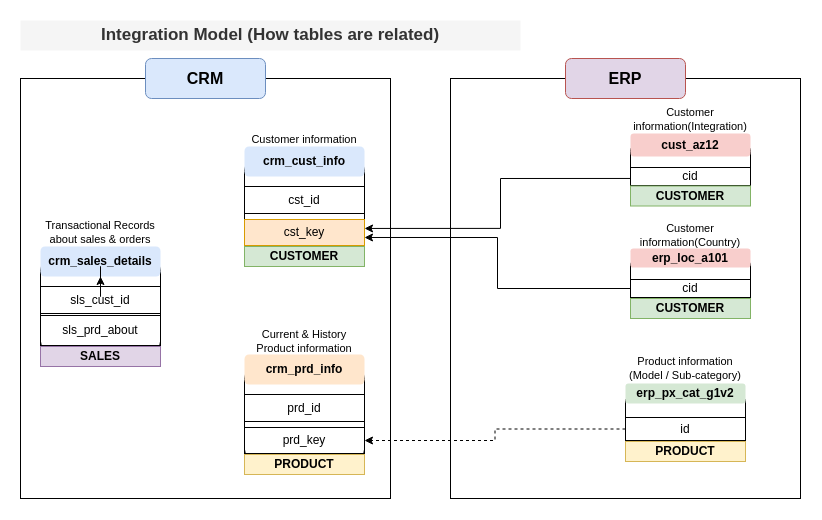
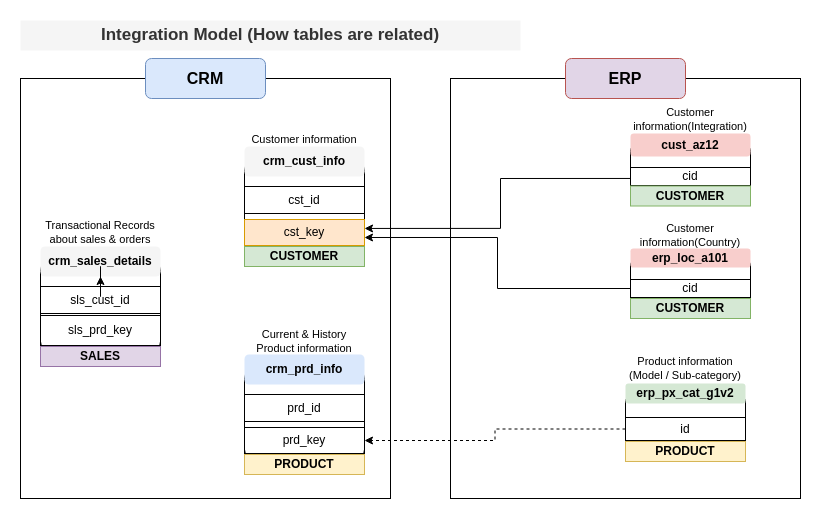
  <mxCell id="0" />
  <mxCell id="1" parent="0" />
  <mxCell id="2" value="" style="rounded=1;whiteSpace=wrap;html=1;fillColor=none;" parent="1" vertex="1"><mxGeometry x="40" y="256" width="120" height="100" as="geometry" /></mxCell>
- <mxCell id="3" value="&lt;b&gt;crm_sales_details&lt;/b&gt;" style="rounded=1;whiteSpace=wrap;html=1;fillColor=#dae8fc;strokeColor=none;" parent="1" vertex="1"><mxGeometry x="40" y="246" width="120" height="30" as="geometry" /></mxCell>
+ <mxCell id="3" value="&lt;b&gt;crm_sales_details&lt;/b&gt;" style="rounded=1;whiteSpace=wrap;html=1;fillColor=#f5f5f5;strokeColor=none;" parent="1" vertex="1"><mxGeometry x="40" y="246" width="120" height="30" as="geometry" /></mxCell>
  <mxCell id="4" value="Transactional Records about sales &amp;amp; orders" style="text;html=1;align=center;verticalAlign=middle;whiteSpace=wrap;rounded=0;fontSize=11;" parent="1" vertex="1"><mxGeometry x="40" y="217" width="120" height="30" as="geometry" /></mxCell>
  <mxCell id="5" style="edgeStyle=orthogonalEdgeStyle;rounded=0;orthogonalLoop=1;jettySize=auto;html=1;" parent="1" source="6" target="3" edge="1"><mxGeometry relative="1" as="geometry" /></mxCell>
  <mxCell id="6" value="sls_cust_id" style="text;html=1;align=center;verticalAlign=middle;whiteSpace=wrap;rounded=0;strokeColor=default;" parent="1" vertex="1"><mxGeometry x="40" y="286" width="120" height="27" as="geometry" /></mxCell>
- <mxCell id="7" value="sls_prd_about" style="text;html=1;align=center;verticalAlign=middle;whiteSpace=wrap;rounded=0;strokeColor=default;" parent="1" vertex="1"><mxGeometry x="40" y="315" width="120" height="30" as="geometry" /></mxCell>
+ <mxCell id="7" value="sls_prd_key" style="text;html=1;align=center;verticalAlign=middle;whiteSpace=wrap;rounded=0;strokeColor=default;" parent="1" vertex="1"><mxGeometry x="40" y="315" width="120" height="30" as="geometry" /></mxCell>
  <mxCell id="8" value="" style="rounded=1;whiteSpace=wrap;html=1;fillColor=none;" parent="1" vertex="1"><mxGeometry x="244" y="156" width="120" height="100" as="geometry" /></mxCell>
- <mxCell id="9" value="&lt;b&gt;crm_cust_info&lt;/b&gt;" style="rounded=1;whiteSpace=wrap;html=1;fillColor=#dae8fc;strokeColor=none;" parent="1" vertex="1"><mxGeometry x="244" y="146" width="120" height="30" as="geometry" /></mxCell>
+ <mxCell id="9" value="&lt;b&gt;crm_cust_info&lt;/b&gt;" style="rounded=1;whiteSpace=wrap;html=1;fillColor=#f5f5f5;strokeColor=none;" parent="1" vertex="1"><mxGeometry x="244" y="146" width="120" height="30" as="geometry" /></mxCell>
  <mxCell id="10" value="Customer information" style="text;html=1;align=center;verticalAlign=middle;whiteSpace=wrap;rounded=0;fontSize=11;" parent="1" vertex="1"><mxGeometry x="244" y="121" width="120" height="35" as="geometry" /></mxCell>
  <mxCell id="11" value="cst_id" style="text;html=1;align=center;verticalAlign=middle;whiteSpace=wrap;rounded=0;strokeColor=default;" parent="1" vertex="1"><mxGeometry x="244" y="186" width="120" height="27" as="geometry" /></mxCell>
  <mxCell id="12" value="cst_key" style="text;html=1;align=center;verticalAlign=middle;whiteSpace=wrap;rounded=0;strokeColor=#d79b00;fillColor=#ffe6cc;" parent="1" vertex="1"><mxGeometry x="244" y="219" width="120" height="26" as="geometry" /></mxCell>
  <mxCell id="13" value="" style="rounded=1;whiteSpace=wrap;html=1;fillColor=none;" parent="1" vertex="1"><mxGeometry x="244" y="364" width="120" height="100" as="geometry" /></mxCell>
- <mxCell id="14" value="&lt;b&gt;crm_prd_info&lt;/b&gt;" style="rounded=1;whiteSpace=wrap;html=1;fillColor=#ffe6cc;strokeColor=none;" parent="1" vertex="1"><mxGeometry x="244" y="354" width="120" height="30" as="geometry" /></mxCell>
+ <mxCell id="14" value="&lt;b&gt;crm_prd_info&lt;/b&gt;" style="rounded=1;whiteSpace=wrap;html=1;fillColor=#dae8fc;strokeColor=none;" parent="1" vertex="1"><mxGeometry x="244" y="354" width="120" height="30" as="geometry" /></mxCell>
  <mxCell id="15" value="Current &amp;amp; History Product information" style="text;html=1;align=center;verticalAlign=middle;whiteSpace=wrap;rounded=0;fontSize=11;" parent="1" vertex="1"><mxGeometry x="244" y="323" width="120" height="35" as="geometry" /></mxCell>
  <mxCell id="16" value="prd_id" style="text;html=1;align=center;verticalAlign=middle;whiteSpace=wrap;rounded=0;strokeColor=default;" parent="1" vertex="1"><mxGeometry x="244" y="394" width="120" height="27" as="geometry" /></mxCell>
  <mxCell id="17" value="prd_key" style="text;html=1;align=center;verticalAlign=middle;whiteSpace=wrap;rounded=0;strokeColor=default;" parent="1" vertex="1"><mxGeometry x="244" y="427" width="120" height="26" as="geometry" /></mxCell>
  <mxCell id="18" value="" style="rounded=1;whiteSpace=wrap;html=1;fillColor=none;" parent="1" vertex="1"><mxGeometry x="630" y="143" width="120" height="53" as="geometry" /></mxCell>
  <mxCell id="19" value="cust_az12" style="rounded=1;whiteSpace=wrap;html=1;fillColor=#f8cecc;strokeColor=none;fontStyle=1;" parent="1" vertex="1"><mxGeometry x="630" y="133" width="120" height="23" as="geometry" /></mxCell>
  <mxCell id="20" value="Customer information(Integration)" style="text;html=1;align=center;verticalAlign=middle;whiteSpace=wrap;rounded=0;fontSize=11;" parent="1" vertex="1"><mxGeometry x="630" y="101" width="120" height="35" as="geometry" /></mxCell>
  <mxCell id="21" value="cid" style="text;html=1;align=center;verticalAlign=middle;whiteSpace=wrap;rounded=0;strokeColor=default;" parent="1" vertex="1"><mxGeometry x="630" y="167" width="120" height="18" as="geometry" /></mxCell>
  <mxCell id="22" value="" style="rounded=1;whiteSpace=wrap;html=1;fillColor=none;" parent="1" vertex="1"><mxGeometry x="630" y="258" width="120" height="49" as="geometry" /></mxCell>
  <mxCell id="23" value="erp_loc_a101" style="rounded=1;whiteSpace=wrap;html=1;fillColor=#f8cecc;strokeColor=none;fontStyle=1" parent="1" vertex="1"><mxGeometry x="630" y="248" width="120" height="19" as="geometry" /></mxCell>
  <mxCell id="24" value="Customer information(Country)" style="text;html=1;align=center;verticalAlign=middle;whiteSpace=wrap;rounded=0;fontSize=11;" parent="1" vertex="1"><mxGeometry x="630" y="217" width="120" height="35" as="geometry" /></mxCell>
  <mxCell id="25" value="cid" style="text;html=1;align=center;verticalAlign=middle;whiteSpace=wrap;rounded=0;strokeColor=default;" parent="1" vertex="1"><mxGeometry x="630" y="279" width="120" height="18" as="geometry" /></mxCell>
  <mxCell id="26" value="" style="rounded=1;whiteSpace=wrap;html=1;fillColor=none;" parent="1" vertex="1"><mxGeometry x="625" y="393" width="120" height="60" as="geometry" /></mxCell>
  <mxCell id="27" value="erp_px_cat_g1v2" style="rounded=1;whiteSpace=wrap;html=1;fillColor=#d5e8d4;strokeColor=none;fontStyle=1;" parent="1" vertex="1"><mxGeometry x="625" y="383" width="120" height="20" as="geometry" /></mxCell>
  <mxCell id="28" value="Product information&lt;div&gt;(Model / Sub-category)&lt;/div&gt;" style="text;html=1;align=center;verticalAlign=middle;whiteSpace=wrap;rounded=0;fontSize=11;" parent="1" vertex="1"><mxGeometry x="620" y="350" width="130" height="35" as="geometry" /></mxCell>
  <mxCell id="29" value="id" style="text;html=1;align=center;verticalAlign=middle;whiteSpace=wrap;rounded=0;strokeColor=default;" parent="1" vertex="1"><mxGeometry x="625" y="417" width="120" height="23" as="geometry" /></mxCell>
  <mxCell id="30" style="edgeStyle=orthogonalEdgeStyle;rounded=0;orthogonalLoop=1;jettySize=auto;html=1;dashed=1;" parent="1" source="29" target="17" edge="1"><mxGeometry relative="1" as="geometry"><mxPoint x="370" y="439" as="targetPoint" /></mxGeometry></mxCell>
  <mxCell id="31" style="edgeStyle=orthogonalEdgeStyle;rounded=0;orthogonalLoop=1;jettySize=auto;html=1;entryX=1;entryY=0.692;entryDx=0;entryDy=0;entryPerimeter=0;" parent="1" source="25" target="12" edge="1"><mxGeometry relative="1" as="geometry" /></mxCell>
  <mxCell id="32" value="" style="rounded=0;whiteSpace=wrap;html=1;fillColor=none;" parent="1" vertex="1"><mxGeometry x="20" y="78" width="370" height="420" as="geometry" /></mxCell>
  <mxCell id="33" value="" style="rounded=0;whiteSpace=wrap;html=1;fillColor=none;" parent="1" vertex="1"><mxGeometry x="450" y="78" width="350" height="420" as="geometry" /></mxCell>
  <mxCell id="34" value="&lt;font style=&quot;font-size: 16px;&quot;&gt;&lt;b&gt;CRM&lt;/b&gt;&lt;/font&gt;" style="rounded=1;whiteSpace=wrap;html=1;fillColor=#dae8fc;strokeColor=#6c8ebf;" parent="1" vertex="1"><mxGeometry x="145" y="58" width="120" height="40" as="geometry" /></mxCell>
  <mxCell id="35" value="&lt;b&gt;&lt;font style=&quot;font-size: 16px;&quot;&gt;ERP&lt;/font&gt;&lt;/b&gt;" style="rounded=1;whiteSpace=wrap;html=1;fillColor=#e1d5e7;strokeColor=#b85450;" parent="1" vertex="1"><mxGeometry x="565" y="58" width="120" height="40" as="geometry" /></mxCell>
  <mxCell id="36" value="Integration Model (How tables are related)" style="text;html=1;align=center;verticalAlign=middle;whiteSpace=wrap;rounded=0;strokeWidth=1;fontSize=17;fontStyle=1;fillColor=#f5f5f5;fontColor=#333333;strokeColor=none;" parent="1" vertex="1"><mxGeometry x="20" y="20" width="500" height="30" as="geometry" /></mxCell>
  <mxCell id="37" value="&lt;b&gt;SALES&lt;/b&gt;" style="text;html=1;strokeColor=#9673a6;fillColor=#e1d5e7;align=center;verticalAlign=middle;whiteSpace=wrap;overflow=hidden;" parent="1" vertex="1"><mxGeometry x="40" y="346" width="120" height="20" as="geometry" /></mxCell>
  <mxCell id="38" value="&lt;b&gt;CUSTOMER&lt;/b&gt;" style="text;html=1;strokeColor=#82b366;fillColor=#d5e8d4;align=center;verticalAlign=middle;whiteSpace=wrap;overflow=hidden;" parent="1" vertex="1"><mxGeometry x="244" y="246" width="120" height="20" as="geometry" /></mxCell>
  <mxCell id="39" value="&lt;b&gt;PRODUCT&lt;/b&gt;" style="text;html=1;strokeColor=#d6b656;fillColor=#fff2cc;align=center;verticalAlign=middle;whiteSpace=wrap;overflow=hidden;" parent="1" vertex="1"><mxGeometry x="244" y="454" width="120" height="20" as="geometry" /></mxCell>
  <mxCell id="40" value="&lt;b&gt;CUSTOMER&lt;/b&gt;" style="text;html=1;strokeColor=#82b366;fillColor=#d5e8d4;align=center;verticalAlign=middle;whiteSpace=wrap;overflow=hidden;" parent="1" vertex="1"><mxGeometry x="630" y="185.5" width="120" height="20" as="geometry" /></mxCell>
  <mxCell id="41" value="&lt;b&gt;CUSTOMER&lt;/b&gt;" style="text;html=1;strokeColor=#82b366;fillColor=#d5e8d4;align=center;verticalAlign=middle;whiteSpace=wrap;overflow=hidden;" parent="1" vertex="1"><mxGeometry x="630" y="298" width="120" height="20" as="geometry" /></mxCell>
  <mxCell id="42" value="&lt;b&gt;PRODUCT&lt;/b&gt;" style="text;html=1;strokeColor=#d6b656;fillColor=#fff2cc;align=center;verticalAlign=middle;whiteSpace=wrap;overflow=hidden;" parent="1" vertex="1"><mxGeometry x="625" y="441" width="120" height="20" as="geometry" /></mxCell>
  <mxCell id="43" style="edgeStyle=orthogonalEdgeStyle;rounded=0;orthogonalLoop=1;jettySize=auto;html=1;entryX=0.919;entryY=0.357;entryDx=0;entryDy=0;entryPerimeter=0;exitX=0.514;exitY=0.238;exitDx=0;exitDy=0;exitPerimeter=0;" parent="1" source="33" edge="1"><mxGeometry relative="1" as="geometry"><mxPoint x="620" y="176" as="sourcePoint" /><mxPoint x="364.03" y="227.94" as="targetPoint" /><Array as="points"><mxPoint x="500" y="178" /><mxPoint x="500" y="228" /></Array></mxGeometry></mxCell>
